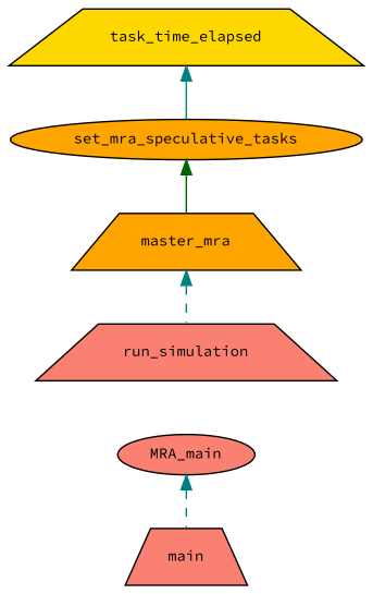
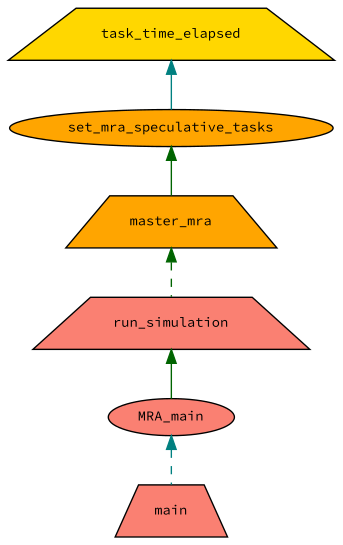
  digraph {
    fontname="Source Code Pro"
    rankdir=TB
    node [color=black fillcolor=salmon fontname="Source Code Pro" fontsize=10 shape=trapezium style=filled]
    edge [color=darkgreen dir=back fontname="Source Code Pro" fontsize=10 labelfontname=FreeSans labelfontsize=10 style=solid]
    n1 [fillcolor=gold fontcolor=black height=0.2 label=task_time_elapsed width=0.4]
    n2 [fillcolor=orange height=0.2 label=set_mra_speculative_tasks shape=ellipse width=0.4]
    n3 [fillcolor=orange height=0.2 label=master_mra width=0.4]
    n4 [height=0.2 label=run_simulation width=0.4]
    n5 [height=0.2 label=MRA_main shape=ellipse width=0.4]
    n6 [height=0.2 label=main width=0.4]
    n1 -> n2 [color=teal]
    n2 -> n3
-   n3 -> n4 [color=teal style=dashed]
+   n3 -> n4 [style=dashed]
+   n4 -> n5
    n5 -> n6 [color=teal style=dashed]
  }
